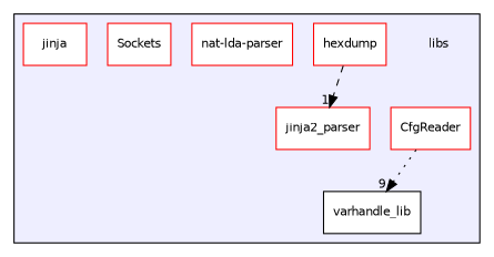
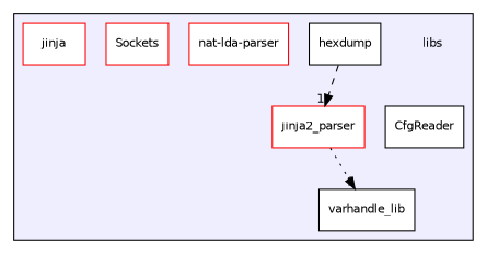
  digraph {
    compound=true
    node [fontname=Helvetica fontsize=10 shape=box color=red fillcolor=white style=filled]
    edge [labeldistance=1.5 labelfontname=Helvetica labelfontsize=10]
    n1 [label=libs shape=plaintext color="" fillcolor="" style=""]
-   n2 [label=CfgReader]
-   n3 [label=hexdump]
+   n2 [color=black label=CfgReader]
+   n3 [color=black label=hexdump]
    n4 [label=jinja2_parser]
    n5 [label="nat-lda-parser"]
    n6 [label=Sockets]
    n7 [label=jinja]
    n8 [color=black label=varhandle_lib]
    subgraph cluster_1 {
      bgcolor="#eeeeff"
      pencolor=black
      n1
      n2
      n3
      n4
      n5
      n6
      n7
      n8
    }
    n3 -> n4 [headlabel=1 style=dashed]
-   n2 -> n8 [headlabel=9 style=dotted]
+   n4 -> n8 [headlabel=9 style=dotted]
  }
